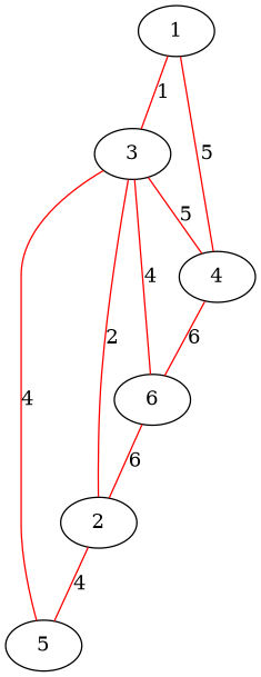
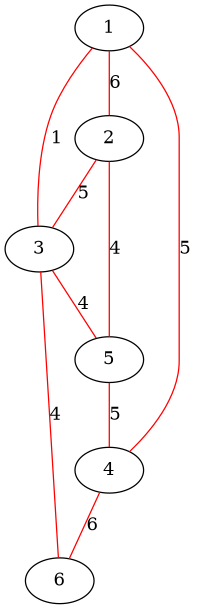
  digraph {
    edge [color=red dir=none]
    1
    2
    3
    4
    5
    6
-   6 -> 2 [label=6]
+   1 -> 2 [label=6]
    1 -> 3 [label=1]
    1 -> 4 [label=5]
-   2 -> 3 [label=2]
+   2 -> 3 [label=5]
    2 -> 5 [label=4]
-   3 -> 4 [label=5]
+   5 -> 4 [label=5]
    3 -> 5 [label=4]
    3 -> 6 [label=4]
    4 -> 6 [label=6]
  }
